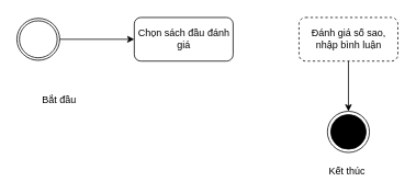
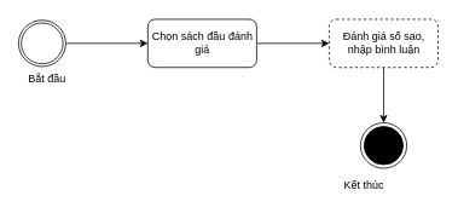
  <mxCell id="0" />
  <mxCell id="1" parent="0" />
  <mxCell id="2" style="edgeStyle=orthogonalEdgeStyle;rounded=0;orthogonalLoop=1;jettySize=auto;html=1;entryX=0;entryY=0.5;entryDx=0;entryDy=0;" edge="1" parent="1" source="3" target="5"><mxGeometry relative="1" as="geometry" /></mxCell>
  <mxCell id="3" value="" style="shape=mxgraph.bpmn.shape;html=1;verticalLabelPosition=bottom;labelBackgroundColor=#ffffff;verticalAlign=top;align=center;perimeter=ellipsePerimeter;outlineConnect=0;outline=throwing;symbol=general;" vertex="1" parent="1"><mxGeometry x="20" y="21.5" width="52" height="51" as="geometry" /></mxCell>
+ <mxCell id="4" value="" style="edgeStyle=orthogonalEdgeStyle;rounded=0;orthogonalLoop=1;jettySize=auto;html=1;" edge="1" parent="1" source="5" target="7"><mxGeometry relative="1" as="geometry" /></mxCell>
  <mxCell id="5" value="Chọn sách đầu đánh giá" style="rounded=1;whiteSpace=wrap;html=1;" vertex="1" parent="1"><mxGeometry x="162.5" y="20.5" width="120" height="53" as="geometry" /></mxCell>
  <mxCell id="6" style="edgeStyle=orthogonalEdgeStyle;rounded=0;orthogonalLoop=1;jettySize=auto;html=1;" edge="1" parent="1" source="7" target="8"><mxGeometry relative="1" as="geometry" /></mxCell>
  <mxCell id="7" value="Đánh giá số sao, nhập bình luận" style="rounded=1;whiteSpace=wrap;html=1;dashed=1;" vertex="1" parent="1"><mxGeometry x="362.5" y="20.5" width="120" height="53" as="geometry" /></mxCell>
  <mxCell id="8" value="" style="ellipse;shape=endState;fillColor=#000000;strokeColor=#000000;html=1;" vertex="1" parent="1"><mxGeometry x="397" y="134.5" width="51" height="50" as="geometry" /></mxCell>
- <mxCell id="9" value="Bắt đầu&lt;br&gt;&lt;br&gt;" style="text;html=1;resizable=0;points=[];autosize=1;align=left;verticalAlign=top;spacingTop=-4;" vertex="1" parent="1"><mxGeometry x="49" y="110.5" width="51" height="28" as="geometry" /></mxCell>
- <mxCell id="10" value="Kết thúc" style="text;html=1;resizable=0;points=[];autosize=1;align=left;verticalAlign=top;spacingTop=-4;" vertex="1" parent="1"><mxGeometry x="397" y="197.5" width="54" height="14" as="geometry" /></mxCell>
+ <mxCell id="9" value="Bắt đầu&lt;br&gt;&lt;br&gt;" style="text;html=1;resizable=0;points=[];autosize=1;align=left;verticalAlign=top;spacingTop=-4;" vertex="1" parent="1"><mxGeometry x="29" y="75.5" width="51" height="28" as="geometry" /></mxCell>
+ <mxCell id="10" value="Kết thúc" style="text;html=1;resizable=0;points=[];autosize=1;align=left;verticalAlign=top;spacingTop=-4;" vertex="1" parent="1"><mxGeometry x="377" y="192.5" width="54" height="14" as="geometry" /></mxCell>
